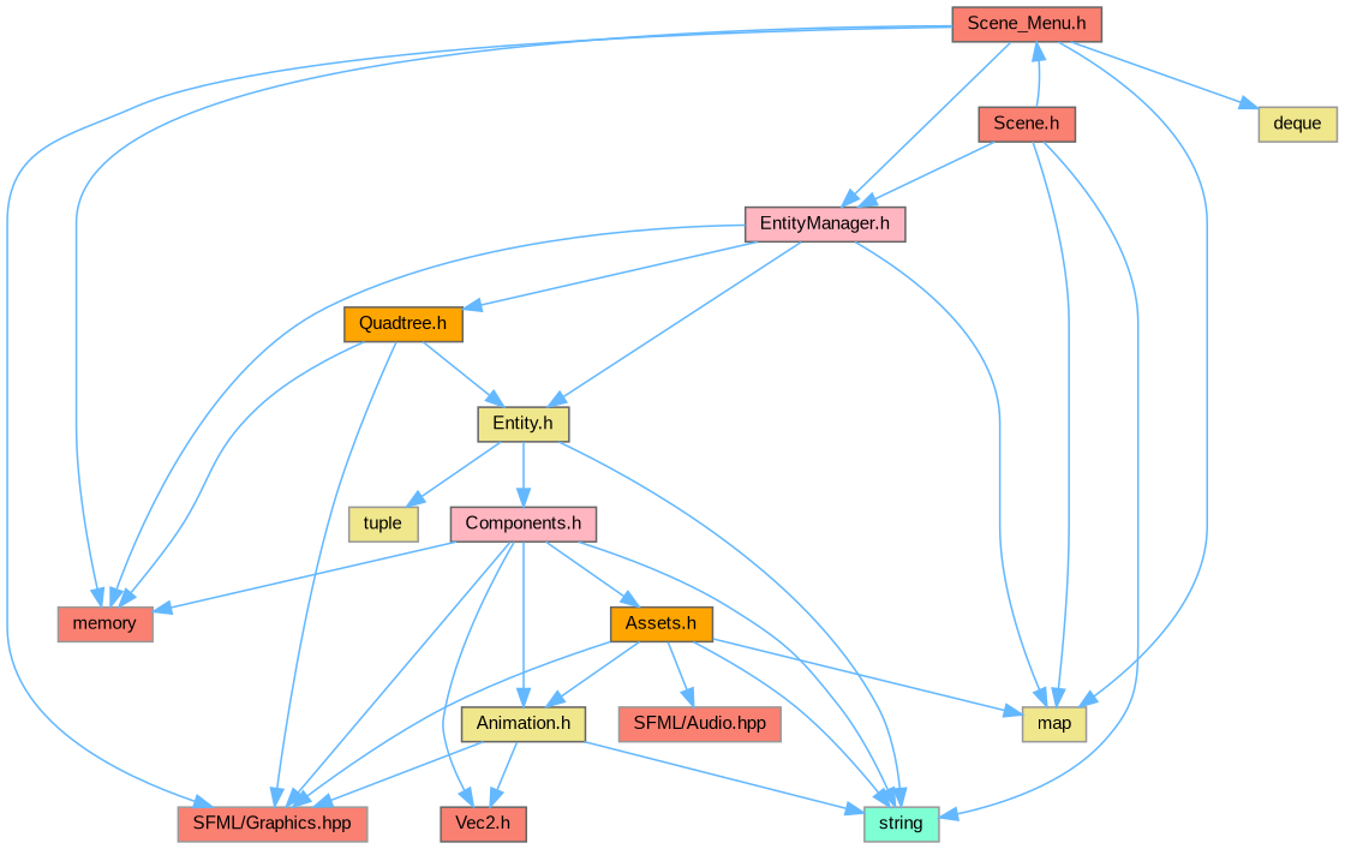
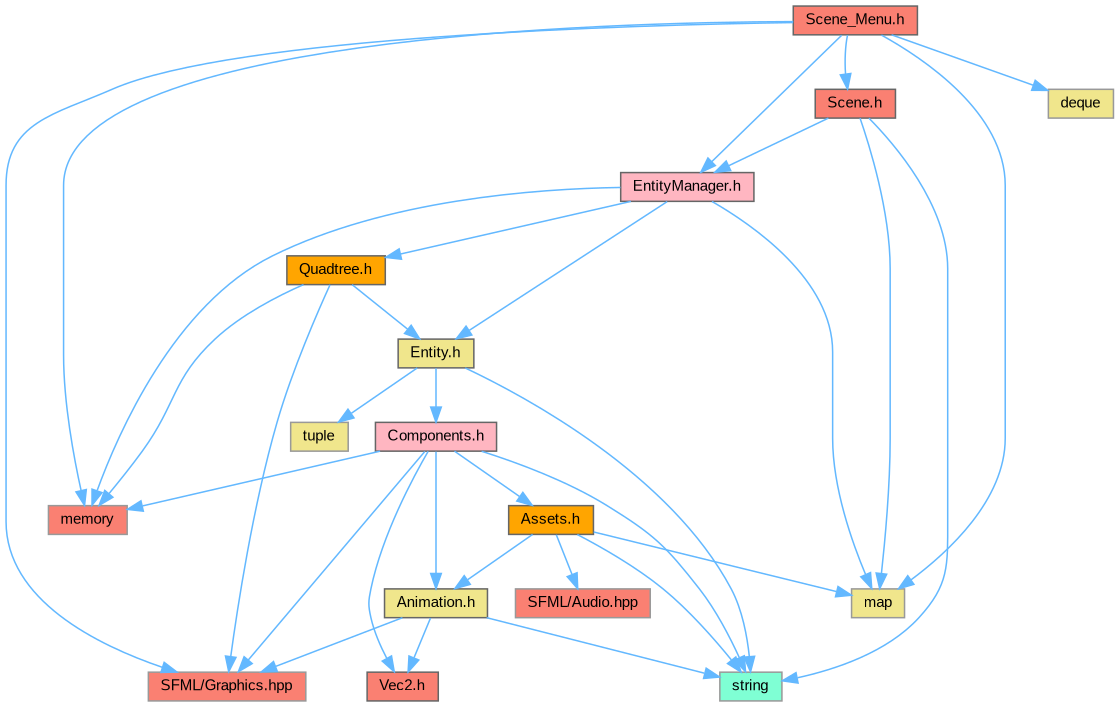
  digraph {
    fontname="Liberation Sans"
    node [color=grey40 fillcolor=salmon fontname="Liberation Sans" fontsize=10 shape=box style=filled]
    edge [color=steelblue1 fontname="Liberation Sans" fontsize=10 labelfontname=Helvetica labelfontsize=10 style=solid]
    n1 [color=gray40 fontcolor=black height=0.2 label="Scene_Menu.h" width=0.4]
    n2 [height=0.2 label="Scene.h" width=0.4]
    n3 [color=grey60 fillcolor=khaki height=0.2 label=map width=0.4]
    n4 [fillcolor=lightpink height=0.2 label="EntityManager.h" width=0.4]
    n5 [color=grey60 height=0.2 label=memory width=0.4]
    n6 [color=grey60 height=0.2 label="SFML/Graphics.hpp" width=0.4]
    n7 [color=grey60 fillcolor=khaki height=0.2 label=deque width=0.4]
    n8 [color=grey60 fillcolor=aquamarine height=0.2 label=string width=0.4]
    n9 [fillcolor=khaki height=0.2 label="Entity.h" width=0.4]
    n10 [fillcolor=orange height=0.2 label="Quadtree.h" width=0.4]
    n11 [fillcolor=lightpink height=0.2 label="Components.h" width=0.4]
    n12 [color=grey60 fillcolor=khaki height=0.2 label=tuple width=0.4]
    n13 [fillcolor=khaki height=0.2 label="Animation.h" width=0.4]
    n14 [height=0.2 label="Vec2.h" width=0.4]
    n15 [fillcolor=orange height=0.2 label="Assets.h" width=0.4]
    n16 [color=grey60 height=0.2 label="SFML/Audio.hpp" width=0.4]
-   n2 -> n1
+   n1 -> n2
    n1 -> n3
    n1 -> n4
    n1 -> n5
    n1 -> n6
    n1 -> n7
    n2 -> n3
    n2 -> n4
    n2 -> n8
    n4 -> n3
    n4 -> n5
    n4 -> n9
    n4 -> n10
    n9 -> n8
    n9 -> n11
    n9 -> n12
    n10 -> n5
    n10 -> n6
    n10 -> n9
    n11 -> n5
    n11 -> n6
    n11 -> n8
    n11 -> n13
    n11 -> n14
    n11 -> n15
    n13 -> n6
    n13 -> n8
    n13 -> n14
    n15 -> n3
-   n15 -> n6
    n15 -> n8
    n15 -> n13
    n15 -> n16
  }
